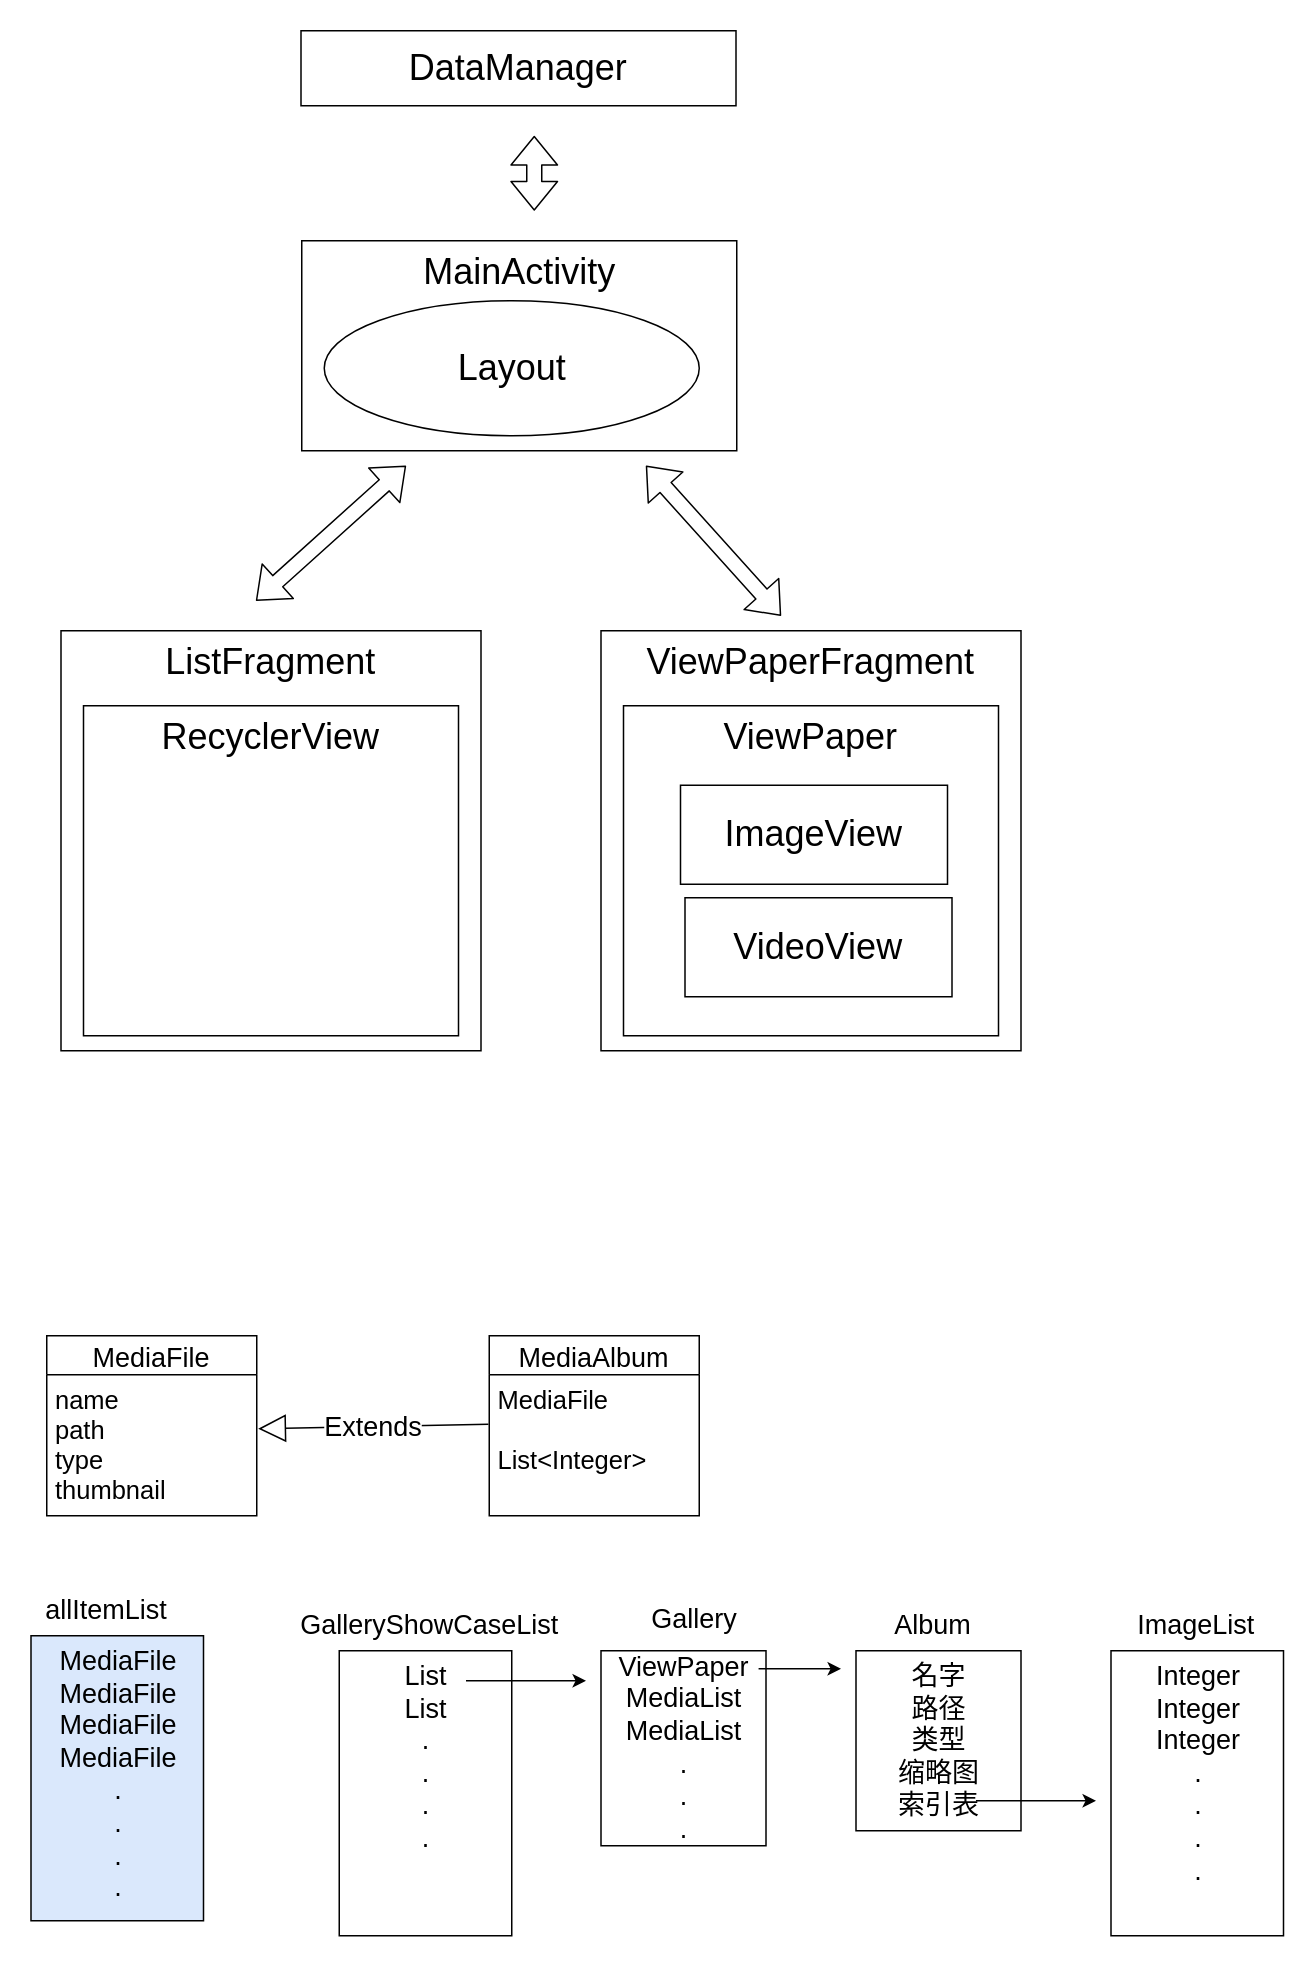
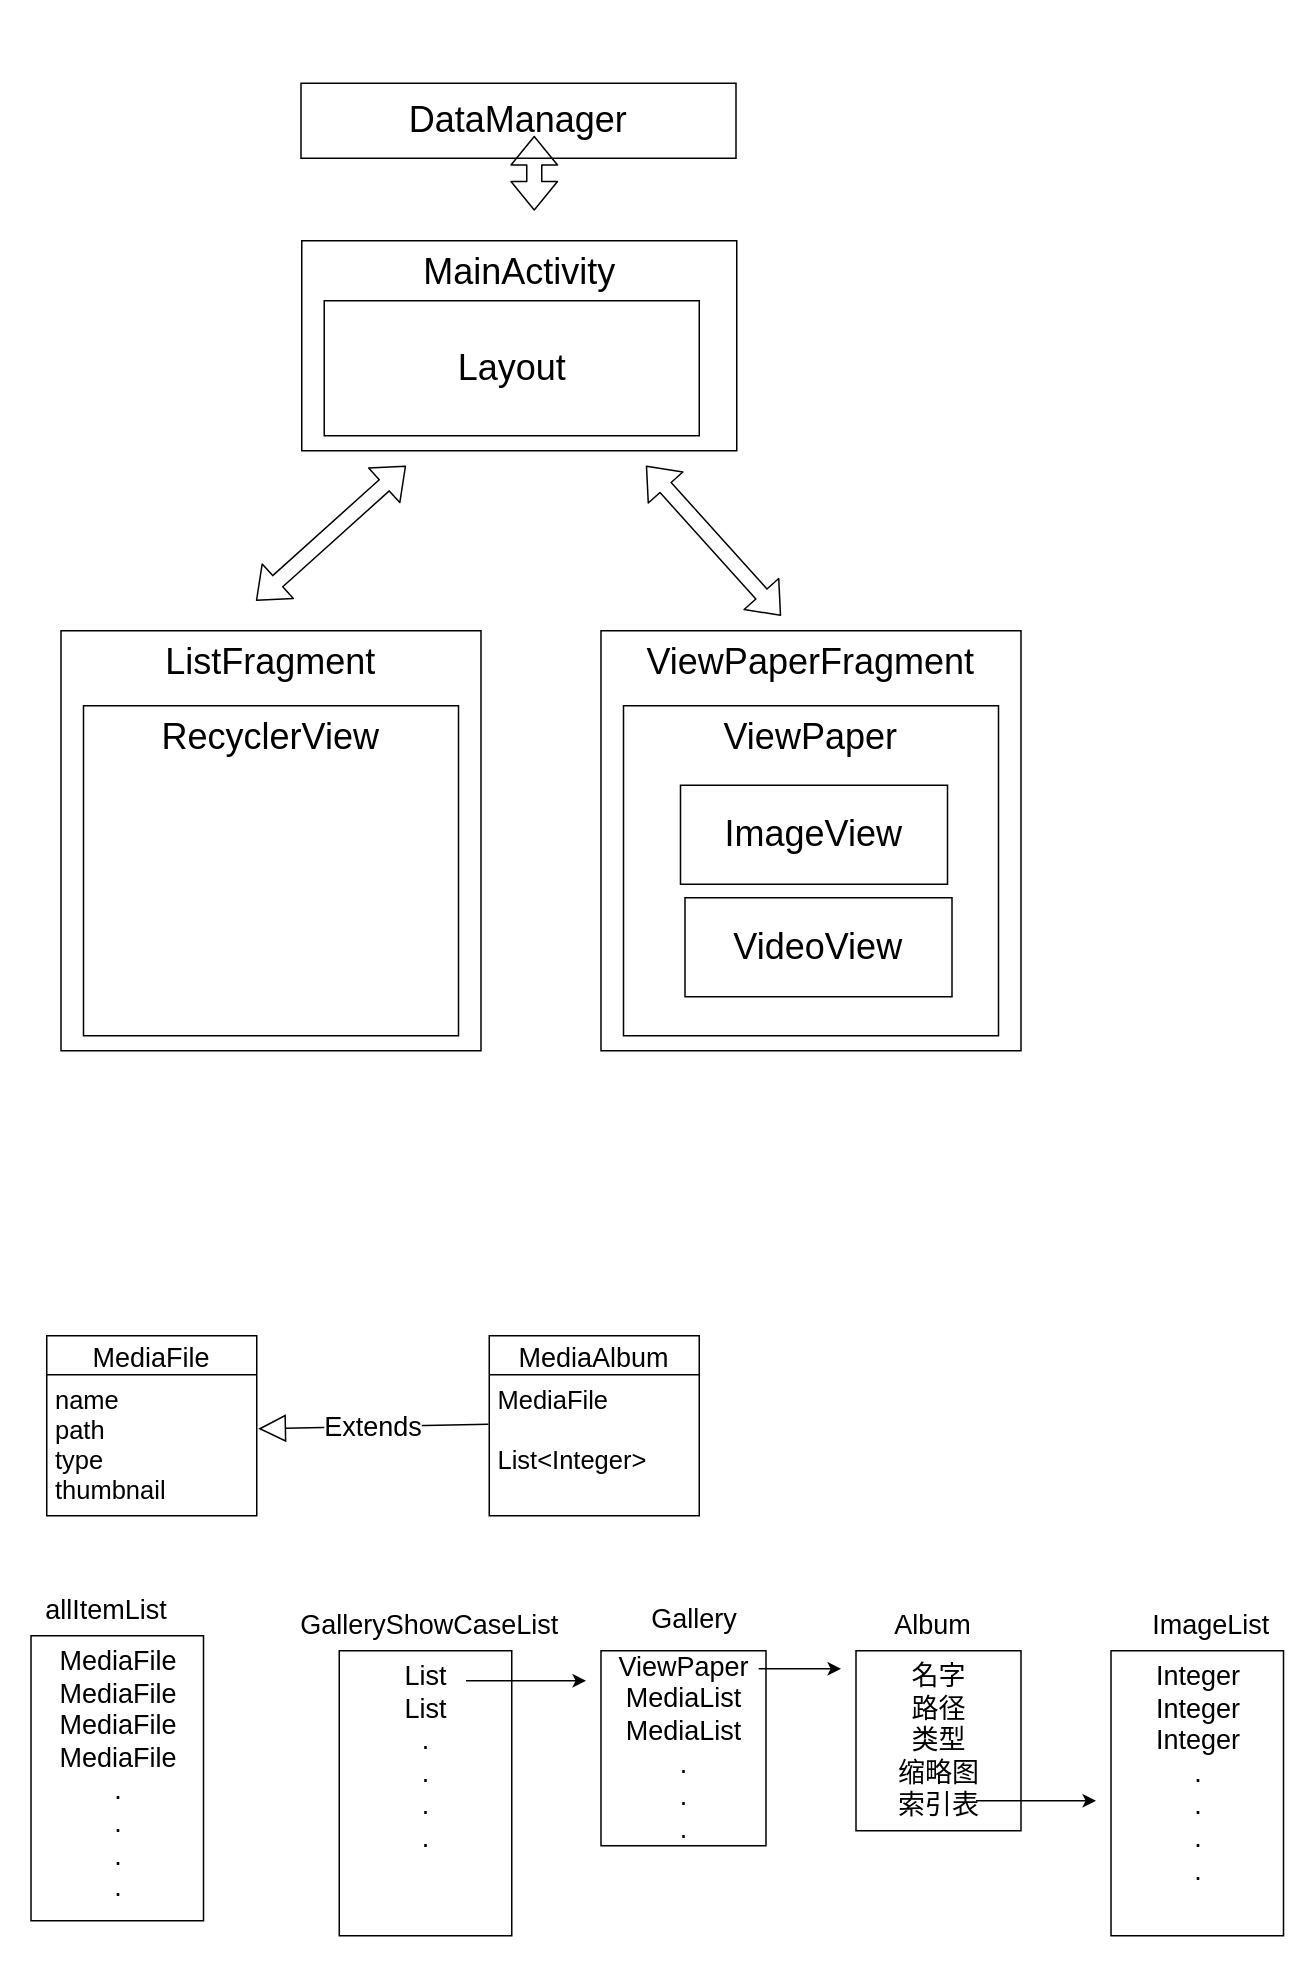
  <mxCell id="0" />
  <mxCell id="1" parent="0" />
  <mxCell id="2" value="MainActivity" style="rounded=0;whiteSpace=wrap;html=1;fontSize=24;verticalAlign=top;" parent="1" vertex="1"><mxGeometry x="200.5" y="160" width="290" height="140" as="geometry" /></mxCell>
- <mxCell id="3" value="DataManager" style="rounded=0;whiteSpace=wrap;html=1;fontSize=24;" parent="1" vertex="1"><mxGeometry x="200" y="20" width="290" height="50" as="geometry" /></mxCell>
+ <mxCell id="3" value="DataManager" style="rounded=0;whiteSpace=wrap;html=1;fontSize=24;" parent="1" vertex="1"><mxGeometry x="200" y="55" width="290" height="50" as="geometry" /></mxCell>
  <mxCell id="4" value="ListFragment" style="whiteSpace=wrap;html=1;aspect=fixed;fontSize=24;verticalAlign=top;" parent="1" vertex="1"><mxGeometry x="40" y="420" width="280" height="280" as="geometry" /></mxCell>
  <mxCell id="5" value="RecyclerView" style="rounded=0;whiteSpace=wrap;html=1;fontSize=24;verticalAlign=top;" parent="1" vertex="1"><mxGeometry x="55" y="470" width="250" height="220" as="geometry" /></mxCell>
- <mxCell id="6" value="Layout" style="ellipse;whiteSpace=wrap;html=1;fontSize=24;" parent="1" vertex="1"><mxGeometry x="215.5" y="200" width="250" height="90" as="geometry" /></mxCell>
+ <mxCell id="6" value="Layout" style="rounded=0;whiteSpace=wrap;html=1;fontSize=24;" parent="1" vertex="1"><mxGeometry x="215.5" y="200" width="250" height="90" as="geometry" /></mxCell>
  <mxCell id="7" value="ViewPaperFragment" style="whiteSpace=wrap;html=1;aspect=fixed;fontSize=24;verticalAlign=top;" parent="1" vertex="1"><mxGeometry x="400" y="420" width="280" height="280" as="geometry" /></mxCell>
  <mxCell id="8" value="ViewPaper" style="rounded=0;whiteSpace=wrap;html=1;fontSize=24;verticalAlign=top;" parent="1" vertex="1"><mxGeometry x="415" y="470" width="250" height="220" as="geometry" /></mxCell>
  <mxCell id="9" value="ImageView" style="rounded=0;whiteSpace=wrap;html=1;fontSize=24;" parent="1" vertex="1"><mxGeometry x="453" y="523" width="178" height="66" as="geometry" /></mxCell>
  <mxCell id="10" value="VideoView" style="rounded=0;whiteSpace=wrap;html=1;fontSize=24;" parent="1" vertex="1"><mxGeometry x="456" y="598" width="178" height="66" as="geometry" /></mxCell>
  <mxCell id="11" value="" style="shape=flexArrow;endArrow=classic;startArrow=classic;html=1;fontSize=24;" parent="1" edge="1"><mxGeometry width="50" height="50" relative="1" as="geometry"><mxPoint x="170" y="400" as="sourcePoint" /><mxPoint x="270" y="310" as="targetPoint" /></mxGeometry></mxCell>
  <mxCell id="12" value="" style="shape=flexArrow;endArrow=classic;startArrow=classic;html=1;fontSize=24;" parent="1" edge="1"><mxGeometry width="50" height="50" relative="1" as="geometry"><mxPoint x="520" y="410" as="sourcePoint" /><mxPoint x="430" y="310" as="targetPoint" /></mxGeometry></mxCell>
  <mxCell id="13" value="" style="shape=flexArrow;endArrow=classic;startArrow=classic;html=1;fontFamily=Helvetica;fontSize=24;fontColor=#000000;align=center;strokeColor=#000000;" parent="1" edge="1"><mxGeometry width="50" height="50" relative="1" as="geometry"><mxPoint x="355.5" y="90" as="sourcePoint" /><mxPoint x="355.5" y="140" as="targetPoint" /></mxGeometry></mxCell>
  <mxCell id="14" value="MediaFile" style="swimlane;fontStyle=0;childLayout=stackLayout;horizontal=1;startSize=26;fillColor=none;horizontalStack=0;resizeParent=1;resizeParentMax=0;resizeLast=0;collapsible=1;marginBottom=0;fontSize=18;" parent="1" vertex="1"><mxGeometry x="30.5" y="890" width="140" height="120" as="geometry" /></mxCell>
  <mxCell id="15" value="name&#10;path&#10;type&#10;thumbnail" style="text;strokeColor=none;fillColor=none;align=left;verticalAlign=top;spacingLeft=4;spacingRight=4;overflow=hidden;rotatable=0;points=[[0,0.5],[1,0.5]];portConstraint=eastwest;fontSize=17;" parent="14" vertex="1"><mxGeometry y="26" width="140" height="94" as="geometry" /></mxCell>
  <mxCell id="16" value="MediaAlbum" style="swimlane;fontStyle=0;childLayout=stackLayout;horizontal=1;startSize=26;fillColor=none;horizontalStack=0;resizeParent=1;resizeParentMax=0;resizeLast=0;collapsible=1;marginBottom=0;fontSize=18;" parent="1" vertex="1"><mxGeometry x="325.5" y="890" width="140" height="120" as="geometry" /></mxCell>
  <mxCell id="17" value="MediaFile&#10;&#10;List&lt;Integer&gt;" style="text;strokeColor=none;fillColor=none;align=left;verticalAlign=top;spacingLeft=4;spacingRight=4;overflow=hidden;rotatable=0;points=[[0,0.5],[1,0.5]];portConstraint=eastwest;fontSize=17;" parent="16" vertex="1"><mxGeometry y="26" width="140" height="94" as="geometry" /></mxCell>
- <mxCell id="18" value="MediaFile&lt;br&gt;MediaFile&lt;br&gt;MediaFile&lt;br&gt;MediaFile&lt;br&gt;.&lt;br&gt;.&lt;br&gt;.&lt;br&gt;." style="html=1;fontSize=18;verticalAlign=top;fillColor=#dae8fc;" parent="1" vertex="1"><mxGeometry x="20" y="1090" width="115" height="190" as="geometry" /></mxCell>
+ <mxCell id="18" value="MediaFile&lt;br&gt;MediaFile&lt;br&gt;MediaFile&lt;br&gt;MediaFile&lt;br&gt;.&lt;br&gt;.&lt;br&gt;.&lt;br&gt;." style="html=1;fontSize=18;verticalAlign=top;" parent="1" vertex="1"><mxGeometry x="20" y="1090" width="115" height="190" as="geometry" /></mxCell>
  <mxCell id="19" value="allItemList" style="text;html=1;resizable=0;points=[];autosize=1;align=left;verticalAlign=top;spacingTop=-4;fontSize=18;" parent="1" vertex="1"><mxGeometry x="27.5" y="1060" width="100" height="20" as="geometry" /></mxCell>
  <mxCell id="20" value="List&lt;br&gt;List&lt;br&gt;.&lt;br&gt;.&lt;br&gt;.&lt;br&gt;." style="html=1;fontSize=18;verticalAlign=top;" parent="1" vertex="1"><mxGeometry x="225.5" y="1100" width="115" height="190" as="geometry" /></mxCell>
  <mxCell id="21" value="GalleryShowCaseList" style="text;html=1;resizable=0;points=[];autosize=1;align=left;verticalAlign=top;spacingTop=-4;fontSize=18;" parent="1" vertex="1"><mxGeometry x="197.5" y="1070" width="190" height="20" as="geometry" /></mxCell>
  <mxCell id="22" value="ViewPaper&lt;br&gt;MediaList&lt;br&gt;MediaList&lt;br&gt;.&lt;br&gt;.&lt;br&gt;." style="html=1;fontSize=18;" parent="1" vertex="1"><mxGeometry x="400" y="1100" width="110" height="130" as="geometry" /></mxCell>
  <mxCell id="23" value="名字&lt;br&gt;路径&lt;br&gt;类型&lt;br&gt;缩略图&lt;br&gt;索引表&lt;br&gt;" style="html=1;fontSize=18;verticalAlign=top;" parent="1" vertex="1"><mxGeometry x="570" y="1100" width="110" height="120" as="geometry" /></mxCell>
  <mxCell id="24" value="Integer&lt;br&gt;Integer&lt;br&gt;Integer&lt;br&gt;.&lt;br&gt;.&lt;br&gt;.&lt;br&gt;." style="html=1;fontSize=18;verticalAlign=top;" parent="1" vertex="1"><mxGeometry x="740" y="1100" width="115" height="190" as="geometry" /></mxCell>
  <mxCell id="25" value="Gallery" style="text;html=1;resizable=0;points=[];autosize=1;align=left;verticalAlign=top;spacingTop=-4;fontSize=18;" parent="1" vertex="1"><mxGeometry x="432" y="1066" width="70" height="20" as="geometry" /></mxCell>
  <mxCell id="26" value="Album" style="text;html=1;resizable=0;points=[];autosize=1;align=left;verticalAlign=top;spacingTop=-4;fontSize=18;" parent="1" vertex="1"><mxGeometry x="594" y="1070" width="70" height="20" as="geometry" /></mxCell>
- <mxCell id="27" value="ImageList" style="text;html=1;resizable=0;points=[];autosize=1;align=left;verticalAlign=top;spacingTop=-4;fontSize=18;" parent="1" vertex="1"><mxGeometry x="756" y="1070" width="90" height="20" as="geometry" /></mxCell>
+ <mxCell id="27" value="ImageList" style="text;html=1;resizable=0;points=[];autosize=1;align=left;verticalAlign=top;spacingTop=-4;fontSize=18;" parent="1" vertex="1"><mxGeometry x="766" y="1070" width="90" height="20" as="geometry" /></mxCell>
  <mxCell id="28" value="Extends" style="endArrow=block;endSize=16;endFill=0;html=1;fontSize=18;exitX=-0.004;exitY=0.351;exitDx=0;exitDy=0;exitPerimeter=0;entryX=1.007;entryY=0.383;entryDx=0;entryDy=0;entryPerimeter=0;" parent="1" source="17" target="15" edge="1"><mxGeometry width="160" relative="1" as="geometry"><mxPoint x="30.5" y="1350" as="sourcePoint" /><mxPoint x="190.5" y="1350" as="targetPoint" /></mxGeometry></mxCell>
  <mxCell id="29" value="" style="endArrow=classic;html=1;fontSize=18;" parent="1" edge="1"><mxGeometry width="50" height="50" relative="1" as="geometry"><mxPoint x="310" y="1120" as="sourcePoint" /><mxPoint x="390" y="1120" as="targetPoint" /></mxGeometry></mxCell>
  <mxCell id="30" value="" style="endArrow=classic;html=1;fontSize=18;exitX=0.955;exitY=0.092;exitDx=0;exitDy=0;exitPerimeter=0;" parent="1" source="22" edge="1"><mxGeometry width="50" height="50" relative="1" as="geometry"><mxPoint x="510" y="1120" as="sourcePoint" /><mxPoint x="560" y="1112" as="targetPoint" /></mxGeometry></mxCell>
  <mxCell id="31" value="" style="endArrow=classic;html=1;fontSize=18;exitX=0.727;exitY=0.833;exitDx=0;exitDy=0;exitPerimeter=0;" parent="1" source="23" edge="1"><mxGeometry width="50" height="50" relative="1" as="geometry"><mxPoint x="660" y="1220" as="sourcePoint" /><mxPoint x="730" y="1200" as="targetPoint" /></mxGeometry></mxCell>
